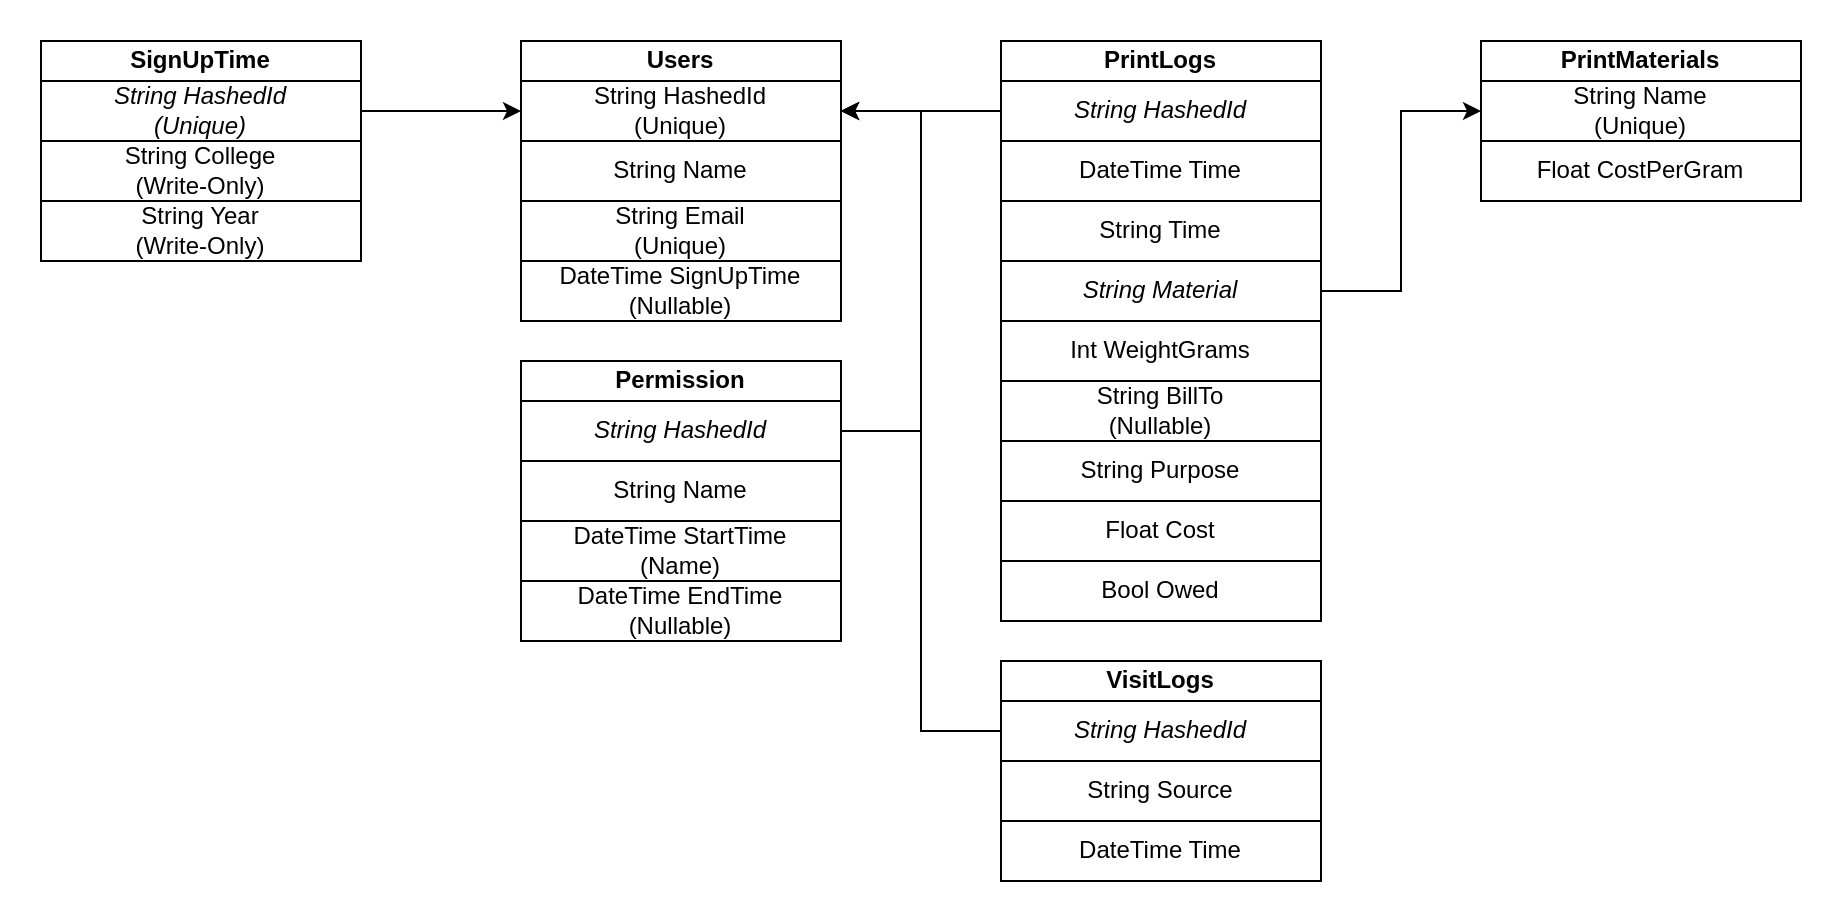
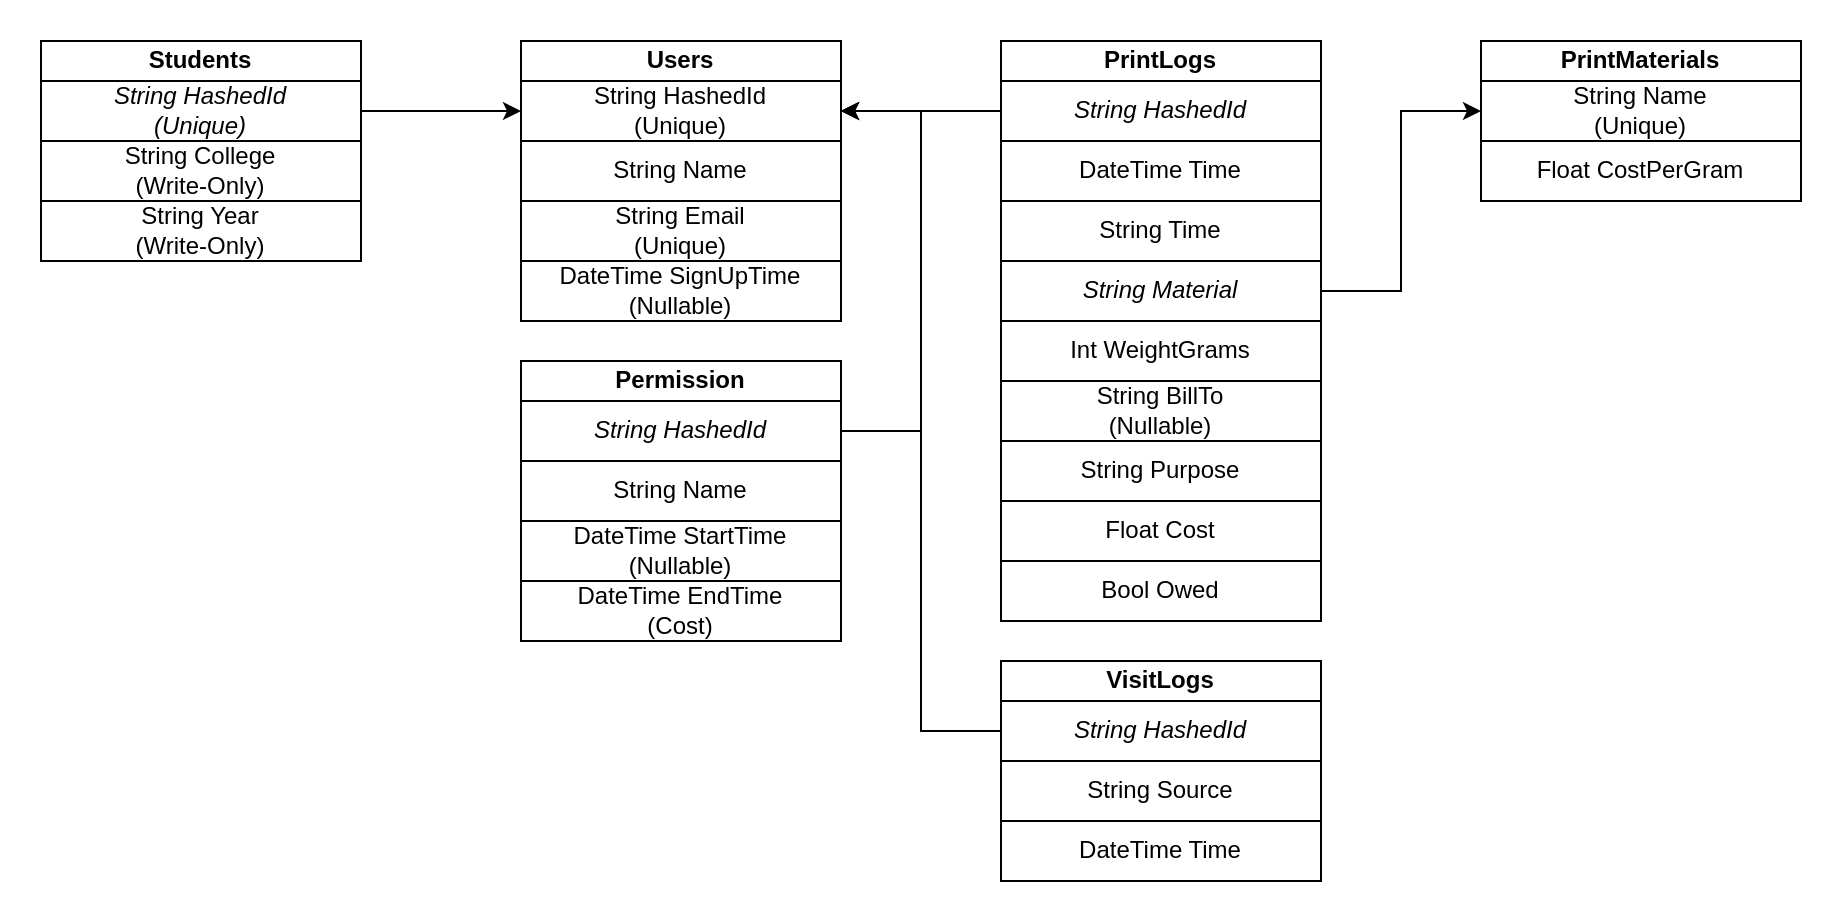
  <mxCell id="0" />
  <mxCell id="1" parent="0" />
  <mxCell id="2" value="Users" style="rounded=0;whiteSpace=wrap;html=1;fontStyle=1" parent="1" vertex="1"><mxGeometry x="260" y="20" width="160" height="20" as="geometry" /></mxCell>
  <mxCell id="3" value="String HashedId&lt;br&gt;(Unique)" style="rounded=0;whiteSpace=wrap;html=1;fontStyle=0" parent="1" vertex="1"><mxGeometry x="260" y="40" width="160" height="30" as="geometry" /></mxCell>
  <mxCell id="4" value="String Name" style="rounded=0;whiteSpace=wrap;html=1;fontStyle=0" parent="1" vertex="1"><mxGeometry x="260" y="70" width="160" height="30" as="geometry" /></mxCell>
  <mxCell id="5" value="String Email&lt;br&gt;(Unique)" style="rounded=0;whiteSpace=wrap;html=1;fontStyle=0" parent="1" vertex="1"><mxGeometry x="260" y="100" width="160" height="30" as="geometry" /></mxCell>
  <mxCell id="6" value="String College&lt;br&gt;(Write-Only)" style="rounded=0;whiteSpace=wrap;html=1;fontStyle=0" parent="1" vertex="1"><mxGeometry x="20" y="70" width="160" height="30" as="geometry" /></mxCell>
  <mxCell id="7" value="String Year&lt;br&gt;(Write-Only)" style="rounded=0;whiteSpace=wrap;html=1;fontStyle=0" parent="1" vertex="1"><mxGeometry x="20" y="100" width="160" height="30" as="geometry" /></mxCell>
  <mxCell id="8" value="VisitLogs" style="rounded=0;whiteSpace=wrap;html=1;fontStyle=1" parent="1" vertex="1"><mxGeometry x="500" y="330" width="160" height="20" as="geometry" /></mxCell>
  <mxCell id="9" style="edgeStyle=orthogonalEdgeStyle;rounded=0;orthogonalLoop=1;jettySize=auto;html=1;entryX=1;entryY=0.5;entryDx=0;entryDy=0;exitX=0;exitY=0.5;exitDx=0;exitDy=0;" parent="1" source="10" target="3" edge="1"><mxGeometry relative="1" as="geometry"><Array as="points"><mxPoint x="460" y="365" /><mxPoint x="460" y="55" /></Array></mxGeometry></mxCell>
  <mxCell id="10" value="String HashedId" style="rounded=0;whiteSpace=wrap;html=1;fontStyle=2" parent="1" vertex="1"><mxGeometry x="500" y="350" width="160" height="30" as="geometry" /></mxCell>
  <mxCell id="11" value="String Source" style="rounded=0;whiteSpace=wrap;html=1;fontStyle=0" parent="1" vertex="1"><mxGeometry x="500" y="380" width="160" height="30" as="geometry" /></mxCell>
  <mxCell id="12" value="PrintLogs" style="rounded=0;whiteSpace=wrap;html=1;fontStyle=1" parent="1" vertex="1"><mxGeometry x="500" y="20" width="160" height="20" as="geometry" /></mxCell>
  <mxCell id="13" style="edgeStyle=orthogonalEdgeStyle;rounded=0;orthogonalLoop=1;jettySize=auto;html=1;" parent="1" source="14" target="3" edge="1"><mxGeometry relative="1" as="geometry" /></mxCell>
  <mxCell id="14" value="String HashedId" style="rounded=0;whiteSpace=wrap;html=1;fontStyle=2" parent="1" vertex="1"><mxGeometry x="500" y="40" width="160" height="30" as="geometry" /></mxCell>
  <mxCell id="15" value="DateTime Time" style="rounded=0;whiteSpace=wrap;html=1;fontStyle=0" parent="1" vertex="1"><mxGeometry x="500" y="70" width="160" height="30" as="geometry" /></mxCell>
  <mxCell id="16" value="String Time" style="rounded=0;whiteSpace=wrap;html=1;fontStyle=0" parent="1" vertex="1"><mxGeometry x="500" y="100" width="160" height="30" as="geometry" /></mxCell>
  <mxCell id="17" style="edgeStyle=orthogonalEdgeStyle;rounded=0;orthogonalLoop=1;jettySize=auto;html=1;entryX=0;entryY=0.5;entryDx=0;entryDy=0;" parent="1" source="18" target="25" edge="1"><mxGeometry relative="1" as="geometry"><mxPoint x="680" y="320" as="targetPoint" /><Array as="points"><mxPoint x="700" y="145" /><mxPoint x="700" y="55" /></Array></mxGeometry></mxCell>
  <mxCell id="18" value="String Material" style="rounded=0;whiteSpace=wrap;html=1;fontStyle=2" parent="1" vertex="1"><mxGeometry x="500" y="130" width="160" height="30" as="geometry" /></mxCell>
  <mxCell id="19" value="Int WeightGrams" style="rounded=0;whiteSpace=wrap;html=1;fontStyle=0" parent="1" vertex="1"><mxGeometry x="500" y="160" width="160" height="30" as="geometry" /></mxCell>
  <mxCell id="20" value="String BillTo&lt;br&gt;(Nullable)" style="rounded=0;whiteSpace=wrap;html=1;fontStyle=0" parent="1" vertex="1"><mxGeometry x="500" y="190" width="160" height="30" as="geometry" /></mxCell>
  <mxCell id="21" value="String Purpose" style="rounded=0;whiteSpace=wrap;html=1;fontStyle=0" parent="1" vertex="1"><mxGeometry x="500" y="220" width="160" height="30" as="geometry" /></mxCell>
  <mxCell id="22" value="Float Cost" style="rounded=0;whiteSpace=wrap;html=1;fontStyle=0" parent="1" vertex="1"><mxGeometry x="500" y="250" width="160" height="30" as="geometry" /></mxCell>
  <mxCell id="23" value="Bool Owed" style="rounded=0;whiteSpace=wrap;html=1;fontStyle=0" parent="1" vertex="1"><mxGeometry x="500" y="280" width="160" height="30" as="geometry" /></mxCell>
  <mxCell id="24" value="PrintMaterials" style="rounded=0;whiteSpace=wrap;html=1;fontStyle=1" parent="1" vertex="1"><mxGeometry x="740" y="20" width="160" height="20" as="geometry" /></mxCell>
  <mxCell id="25" value="String Name&lt;br&gt;(Unique)" style="rounded=0;whiteSpace=wrap;html=1;fontStyle=0" parent="1" vertex="1"><mxGeometry x="740" y="40" width="160" height="30" as="geometry" /></mxCell>
  <mxCell id="26" value="Float CostPerGram" style="rounded=0;whiteSpace=wrap;html=1;fontStyle=0" parent="1" vertex="1"><mxGeometry x="740" y="70" width="160" height="30" as="geometry" /></mxCell>
  <mxCell id="27" value="DateTime SignUpTime&lt;br&gt;(Nullable)" style="rounded=0;whiteSpace=wrap;html=1;fontStyle=0" parent="1" vertex="1"><mxGeometry x="260" y="130" width="160" height="30" as="geometry" /></mxCell>
- <mxCell id="28" value="SignUpTime" style="rounded=0;whiteSpace=wrap;html=1;fontStyle=1" parent="1" vertex="1"><mxGeometry x="20" y="20" width="160" height="20" as="geometry" /></mxCell>
+ <mxCell id="28" value="Students" style="rounded=0;whiteSpace=wrap;html=1;fontStyle=1" parent="1" vertex="1"><mxGeometry x="20" y="20" width="160" height="20" as="geometry" /></mxCell>
  <mxCell id="29" style="edgeStyle=orthogonalEdgeStyle;rounded=0;orthogonalLoop=1;jettySize=auto;html=1;entryX=0;entryY=0.5;entryDx=0;entryDy=0;" parent="1" source="30" target="3" edge="1"><mxGeometry relative="1" as="geometry" /></mxCell>
  <mxCell id="30" value="String HashedId&lt;br&gt;(Unique)" style="rounded=0;whiteSpace=wrap;html=1;fontStyle=2" parent="1" vertex="1"><mxGeometry x="20" y="40" width="160" height="30" as="geometry" /></mxCell>
  <mxCell id="31" value="DateTime Time" style="rounded=0;whiteSpace=wrap;html=1;fontStyle=0" parent="1" vertex="1"><mxGeometry x="500" y="410" width="160" height="30" as="geometry" /></mxCell>
  <mxCell id="32" value="Permission" style="rounded=0;whiteSpace=wrap;html=1;fontStyle=1" vertex="1" parent="1"><mxGeometry x="260" y="180" width="160" height="20" as="geometry" /></mxCell>
  <mxCell id="33" style="edgeStyle=orthogonalEdgeStyle;rounded=0;orthogonalLoop=1;jettySize=auto;html=1;entryX=1;entryY=0.5;entryDx=0;entryDy=0;" edge="1" parent="1" source="34" target="3"><mxGeometry relative="1" as="geometry"><Array as="points"><mxPoint x="460" y="215" /><mxPoint x="460" y="55" /></Array></mxGeometry></mxCell>
  <mxCell id="34" value="String HashedId" style="rounded=0;whiteSpace=wrap;html=1;fontStyle=2" vertex="1" parent="1"><mxGeometry x="260" y="200" width="160" height="30" as="geometry" /></mxCell>
- <mxCell id="35" value="DateTime StartTime&lt;br&gt;(Name)" style="rounded=0;whiteSpace=wrap;html=1;fontStyle=0" vertex="1" parent="1"><mxGeometry x="260" y="260" width="160" height="30" as="geometry" /></mxCell>
+ <mxCell id="35" value="DateTime StartTime&lt;br&gt;(Nullable)" style="rounded=0;whiteSpace=wrap;html=1;fontStyle=0" vertex="1" parent="1"><mxGeometry x="260" y="260" width="160" height="30" as="geometry" /></mxCell>
  <mxCell id="36" value="String Name" style="rounded=0;whiteSpace=wrap;html=1;fontStyle=0" vertex="1" parent="1"><mxGeometry x="260" y="230" width="160" height="30" as="geometry" /></mxCell>
- <mxCell id="37" value="DateTime EndTime&lt;br&gt;(Nullable)" style="rounded=0;whiteSpace=wrap;html=1;fontStyle=0" vertex="1" parent="1"><mxGeometry x="260" y="290" width="160" height="30" as="geometry" /></mxCell>
+ <mxCell id="37" value="DateTime EndTime&lt;br&gt;(Cost)" style="rounded=0;whiteSpace=wrap;html=1;fontStyle=0" vertex="1" parent="1"><mxGeometry x="260" y="290" width="160" height="30" as="geometry" /></mxCell>
